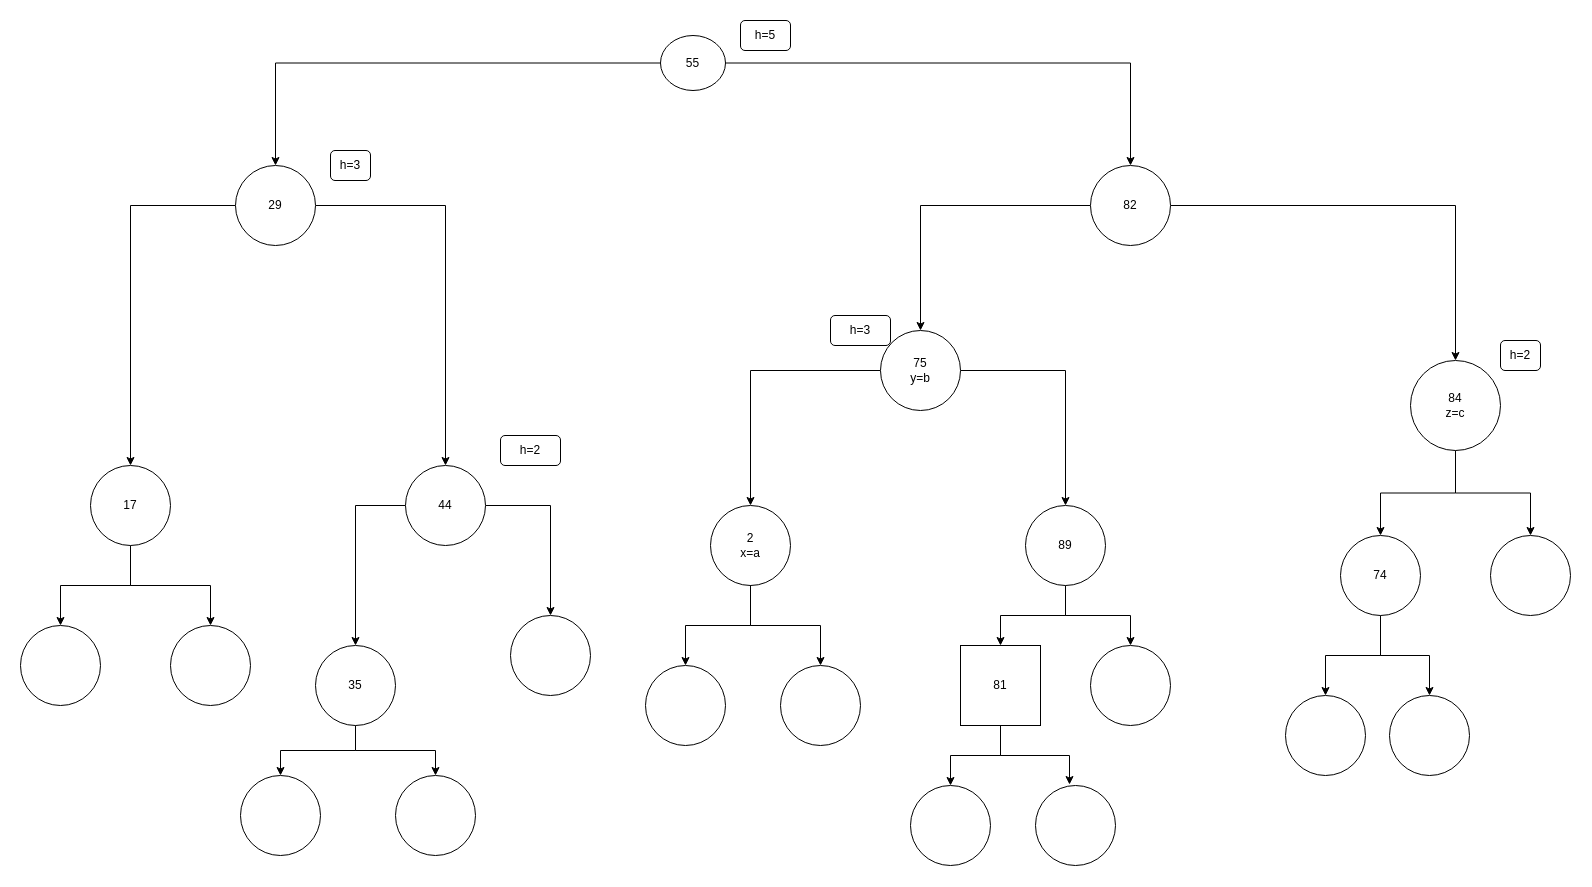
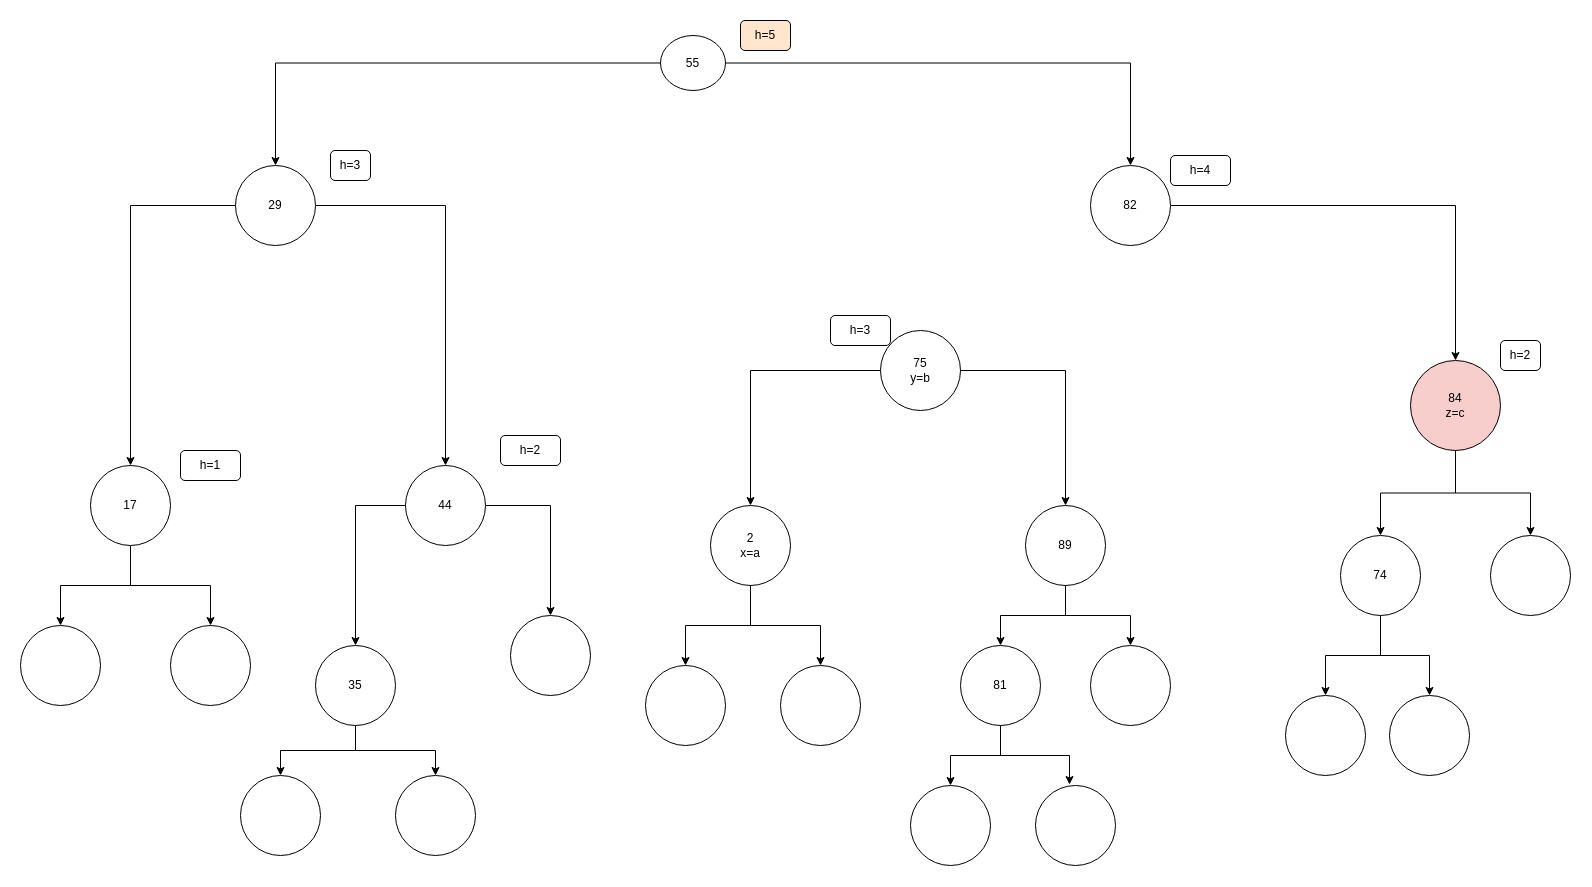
  <mxCell id="0" />
  <mxCell id="1" parent="0" />
  <mxCell id="2" value="" style="edgeStyle=orthogonalEdgeStyle;rounded=0;orthogonalLoop=1;jettySize=auto;html=1;entryX=0.5;entryY=0;entryDx=0;entryDy=0;" parent="1" source="4" target="7" edge="1"><mxGeometry relative="1" as="geometry"><mxPoint x="330" y="285" as="targetPoint" /></mxGeometry></mxCell>
  <mxCell id="3" value="" style="edgeStyle=orthogonalEdgeStyle;rounded=0;orthogonalLoop=1;jettySize=auto;html=1;entryX=0.5;entryY=0;entryDx=0;entryDy=0;" edge="1" parent="1" source="4" target="30"><mxGeometry relative="1" as="geometry"><mxPoint x="820" y="75" as="targetPoint" /></mxGeometry></mxCell>
  <mxCell id="4" value="55" style="ellipse;whiteSpace=wrap;html=1;aspect=fixed;" parent="1" vertex="1"><mxGeometry x="660" y="35" width="65" height="55" as="geometry" /></mxCell>
  <mxCell id="5" value="" style="edgeStyle=orthogonalEdgeStyle;rounded=0;orthogonalLoop=1;jettySize=auto;html=1;entryX=0.5;entryY=0;entryDx=0;entryDy=0;" parent="1" source="7" target="13" edge="1"><mxGeometry relative="1" as="geometry"><mxPoint x="270" y="465" as="targetPoint" /></mxGeometry></mxCell>
  <mxCell id="6" value="" style="edgeStyle=orthogonalEdgeStyle;rounded=0;orthogonalLoop=1;jettySize=auto;html=1;entryX=0.5;entryY=0;entryDx=0;entryDy=0;" parent="1" source="7" target="10" edge="1"><mxGeometry relative="1" as="geometry"><mxPoint x="390" y="345" as="targetPoint" /></mxGeometry></mxCell>
  <mxCell id="7" value="29" style="ellipse;whiteSpace=wrap;html=1;aspect=fixed;" parent="1" vertex="1"><mxGeometry x="235" y="165" width="80" height="80" as="geometry" /></mxCell>
  <mxCell id="8" value="" style="edgeStyle=orthogonalEdgeStyle;rounded=0;orthogonalLoop=1;jettySize=auto;html=1;entryX=0.5;entryY=0;entryDx=0;entryDy=0;" parent="1" source="10" target="18" edge="1"><mxGeometry relative="1" as="geometry"><mxPoint x="390" y="605" as="targetPoint" /></mxGeometry></mxCell>
  <mxCell id="9" value="" style="edgeStyle=orthogonalEdgeStyle;rounded=0;orthogonalLoop=1;jettySize=auto;html=1;entryX=0.5;entryY=0;entryDx=0;entryDy=0;" parent="1" source="10" target="21" edge="1"><mxGeometry relative="1" as="geometry"><mxPoint x="565" y="505" as="targetPoint" /></mxGeometry></mxCell>
  <mxCell id="10" value="44" style="ellipse;whiteSpace=wrap;html=1;aspect=fixed;" parent="1" vertex="1"><mxGeometry x="405" y="465" width="80" height="80" as="geometry" /></mxCell>
  <mxCell id="11" value="" style="edgeStyle=orthogonalEdgeStyle;rounded=0;orthogonalLoop=1;jettySize=auto;html=1;entryX=0.5;entryY=0;entryDx=0;entryDy=0;" parent="1" source="13" target="15" edge="1"><mxGeometry relative="1" as="geometry"><mxPoint x="100" y="615" as="targetPoint" /></mxGeometry></mxCell>
  <mxCell id="12" value="" style="edgeStyle=orthogonalEdgeStyle;rounded=0;orthogonalLoop=1;jettySize=auto;html=1;entryX=0.5;entryY=0;entryDx=0;entryDy=0;" parent="1" source="13" target="14" edge="1"><mxGeometry relative="1" as="geometry"><mxPoint x="250" y="505" as="targetPoint" /></mxGeometry></mxCell>
  <mxCell id="13" value="17" style="ellipse;whiteSpace=wrap;html=1;aspect=fixed;" parent="1" vertex="1"><mxGeometry x="90" y="465" width="80" height="80" as="geometry" /></mxCell>
  <mxCell id="14" value="" style="ellipse;whiteSpace=wrap;html=1;aspect=fixed;" parent="1" vertex="1"><mxGeometry x="170" y="625" width="80" height="80" as="geometry" /></mxCell>
  <mxCell id="15" value="" style="ellipse;whiteSpace=wrap;html=1;aspect=fixed;" parent="1" vertex="1"><mxGeometry x="20" y="625" width="80" height="80" as="geometry" /></mxCell>
  <mxCell id="16" value="" style="edgeStyle=orthogonalEdgeStyle;rounded=0;orthogonalLoop=1;jettySize=auto;html=1;entryX=0.5;entryY=0;entryDx=0;entryDy=0;" parent="1" source="18" target="20" edge="1"><mxGeometry relative="1" as="geometry"><mxPoint x="360" y="775" as="targetPoint" /></mxGeometry></mxCell>
  <mxCell id="17" value="" style="edgeStyle=orthogonalEdgeStyle;rounded=0;orthogonalLoop=1;jettySize=auto;html=1;entryX=0.5;entryY=0;entryDx=0;entryDy=0;" parent="1" source="18" target="19" edge="1"><mxGeometry relative="1" as="geometry"><mxPoint x="480" y="655" as="targetPoint" /></mxGeometry></mxCell>
  <mxCell id="18" value="35" style="ellipse;whiteSpace=wrap;html=1;aspect=fixed;" parent="1" vertex="1"><mxGeometry x="315" y="645" width="80" height="80" as="geometry" /></mxCell>
  <mxCell id="19" value="" style="ellipse;whiteSpace=wrap;html=1;aspect=fixed;" parent="1" vertex="1"><mxGeometry x="395" y="775" width="80" height="80" as="geometry" /></mxCell>
  <mxCell id="20" value="" style="ellipse;whiteSpace=wrap;html=1;aspect=fixed;" parent="1" vertex="1"><mxGeometry x="240" y="775" width="80" height="80" as="geometry" /></mxCell>
  <mxCell id="21" value="" style="ellipse;whiteSpace=wrap;html=1;aspect=fixed;" parent="1" vertex="1"><mxGeometry x="510" y="615" width="80" height="80" as="geometry" /></mxCell>
  <mxCell id="22" value="" style="edgeStyle=orthogonalEdgeStyle;rounded=0;orthogonalLoop=1;jettySize=auto;html=1;entryX=0.5;entryY=0;entryDx=0;entryDy=0;" edge="1" parent="1" source="24" target="41"><mxGeometry relative="1" as="geometry"><mxPoint x="1320" y="405" as="targetPoint" /></mxGeometry></mxCell>
  <mxCell id="23" value="" style="edgeStyle=orthogonalEdgeStyle;rounded=0;orthogonalLoop=1;jettySize=auto;html=1;entryX=0.5;entryY=0;entryDx=0;entryDy=0;" edge="1" parent="1" source="24" target="31"><mxGeometry relative="1" as="geometry"><mxPoint x="1570" y="405" as="targetPoint" /></mxGeometry></mxCell>
- <mxCell id="24" value="84&lt;br&gt;z=c" style="ellipse;whiteSpace=wrap;html=1;aspect=fixed;" parent="1" vertex="1"><mxGeometry x="1410" y="360" width="90" height="90" as="geometry" /></mxCell>
+ <mxCell id="24" value="84&lt;br&gt;z=c" style="ellipse;whiteSpace=wrap;html=1;aspect=fixed;fillColor=#f8cecc;" parent="1" vertex="1"><mxGeometry x="1410" y="360" width="90" height="90" as="geometry" /></mxCell>
  <mxCell id="25" value="2&lt;br&gt;x=a" style="ellipse;whiteSpace=wrap;html=1;aspect=fixed;" parent="1" vertex="1"><mxGeometry x="710" y="505" width="80" height="80" as="geometry" /></mxCell>
  <mxCell id="26" value="" style="edgeStyle=orthogonalEdgeStyle;rounded=0;orthogonalLoop=1;jettySize=auto;html=1;entryX=0.5;entryY=0;entryDx=0;entryDy=0;exitX=0.5;exitY=1;exitDx=0;exitDy=0;" parent="1" source="48" target="38" edge="1"><mxGeometry relative="1" as="geometry"><mxPoint x="1050" y="685" as="targetPoint" /><mxPoint x="1050" y="625" as="sourcePoint" /></mxGeometry></mxCell>
  <mxCell id="27" value="" style="edgeStyle=orthogonalEdgeStyle;rounded=0;orthogonalLoop=1;jettySize=auto;html=1;entryX=0.5;entryY=0;entryDx=0;entryDy=0;exitX=0.5;exitY=1;exitDx=0;exitDy=0;" parent="1" source="48" target="32" edge="1"><mxGeometry relative="1" as="geometry"><mxPoint x="1170" y="565" as="targetPoint" /><mxPoint x="1050" y="625" as="sourcePoint" /></mxGeometry></mxCell>
  <mxCell id="28" value="" style="edgeStyle=orthogonalEdgeStyle;rounded=0;orthogonalLoop=1;jettySize=auto;html=1;entryX=0.5;entryY=0;entryDx=0;entryDy=0;" edge="1" parent="1" source="30" target="24"><mxGeometry relative="1" as="geometry"><mxPoint x="1220" y="205" as="targetPoint" /></mxGeometry></mxCell>
- <mxCell id="29" value="" style="edgeStyle=orthogonalEdgeStyle;rounded=0;orthogonalLoop=1;jettySize=auto;html=1;entryX=0.5;entryY=0;entryDx=0;entryDy=0;" edge="1" parent="1" source="30" target="35"><mxGeometry relative="1" as="geometry"><mxPoint x="1010" y="205" as="targetPoint" /></mxGeometry></mxCell>
  <mxCell id="30" value="82&lt;br&gt;" style="ellipse;whiteSpace=wrap;html=1;aspect=fixed;" parent="1" vertex="1"><mxGeometry x="1090" y="165" width="80" height="80" as="geometry" /></mxCell>
  <mxCell id="31" value="" style="ellipse;whiteSpace=wrap;html=1;aspect=fixed;" parent="1" vertex="1"><mxGeometry x="1490" y="535" width="80" height="80" as="geometry" /></mxCell>
  <mxCell id="32" value="" style="ellipse;whiteSpace=wrap;html=1;aspect=fixed;" parent="1" vertex="1"><mxGeometry x="1090" y="645" width="80" height="80" as="geometry" /></mxCell>
  <mxCell id="33" value="" style="edgeStyle=orthogonalEdgeStyle;rounded=0;orthogonalLoop=1;jettySize=auto;html=1;" edge="1" parent="1" source="35" target="25"><mxGeometry relative="1" as="geometry" /></mxCell>
  <mxCell id="34" value="" style="edgeStyle=orthogonalEdgeStyle;rounded=0;orthogonalLoop=1;jettySize=auto;html=1;" edge="1" parent="1" source="35" target="48"><mxGeometry relative="1" as="geometry"><mxPoint x="1050" y="515" as="targetPoint" /></mxGeometry></mxCell>
  <mxCell id="35" value="75&lt;br&gt;y=b" style="ellipse;whiteSpace=wrap;html=1;aspect=fixed;" parent="1" vertex="1"><mxGeometry x="880" y="330" width="80" height="80" as="geometry" /></mxCell>
  <mxCell id="36" value="" style="edgeStyle=orthogonalEdgeStyle;rounded=0;orthogonalLoop=1;jettySize=auto;html=1;entryX=0.5;entryY=0;entryDx=0;entryDy=0;" parent="1" source="38" target="44" edge="1"><mxGeometry relative="1" as="geometry"><mxPoint x="980" y="805" as="targetPoint" /></mxGeometry></mxCell>
  <mxCell id="37" value="" style="edgeStyle=orthogonalEdgeStyle;rounded=0;orthogonalLoop=1;jettySize=auto;html=1;entryX=0.425;entryY=-0.012;entryDx=0;entryDy=0;entryPerimeter=0;" parent="1" source="38" target="45" edge="1"><mxGeometry relative="1" as="geometry" /></mxCell>
- <mxCell id="38" value="81" style="whiteSpace=wrap;html=1;aspect=fixed;rounded=0;" parent="1" vertex="1"><mxGeometry x="960" y="645" width="80" height="80" as="geometry" /></mxCell>
+ <mxCell id="38" value="81" style="ellipse;whiteSpace=wrap;html=1;aspect=fixed;" parent="1" vertex="1"><mxGeometry x="960" y="645" width="80" height="80" as="geometry" /></mxCell>
  <mxCell id="39" value="" style="edgeStyle=orthogonalEdgeStyle;rounded=0;orthogonalLoop=1;jettySize=auto;html=1;" edge="1" parent="1" source="41" target="42"><mxGeometry relative="1" as="geometry" /></mxCell>
  <mxCell id="40" value="" style="edgeStyle=orthogonalEdgeStyle;rounded=0;orthogonalLoop=1;jettySize=auto;html=1;" edge="1" parent="1" source="41" target="43"><mxGeometry relative="1" as="geometry" /></mxCell>
  <mxCell id="41" value="74" style="ellipse;whiteSpace=wrap;html=1;aspect=fixed;" parent="1" vertex="1"><mxGeometry x="1340" y="535" width="80" height="80" as="geometry" /></mxCell>
  <mxCell id="42" value="" style="ellipse;whiteSpace=wrap;html=1;aspect=fixed;" vertex="1" parent="1"><mxGeometry x="1285" y="695" width="80" height="80" as="geometry" /></mxCell>
  <mxCell id="43" value="" style="ellipse;whiteSpace=wrap;html=1;aspect=fixed;" vertex="1" parent="1"><mxGeometry x="1389" y="695" width="80" height="80" as="geometry" /></mxCell>
  <mxCell id="44" value="" style="ellipse;whiteSpace=wrap;html=1;aspect=fixed;" parent="1" vertex="1"><mxGeometry x="910" y="785" width="80" height="80" as="geometry" /></mxCell>
  <mxCell id="45" value="" style="ellipse;whiteSpace=wrap;html=1;aspect=fixed;" parent="1" vertex="1"><mxGeometry x="1035" y="785" width="80" height="80" as="geometry" /></mxCell>
  <mxCell id="46" value="" style="edgeStyle=orthogonalEdgeStyle;rounded=0;orthogonalLoop=1;jettySize=auto;html=1;exitX=0.5;exitY=1;exitDx=0;exitDy=0;" parent="1" source="25" target="50" edge="1"><mxGeometry relative="1" as="geometry"><mxPoint x="740" y="605" as="sourcePoint" /></mxGeometry></mxCell>
  <mxCell id="47" value="" style="edgeStyle=orthogonalEdgeStyle;rounded=0;orthogonalLoop=1;jettySize=auto;html=1;exitX=0.5;exitY=1;exitDx=0;exitDy=0;" parent="1" source="25" target="49" edge="1"><mxGeometry relative="1" as="geometry"><mxPoint x="740" y="605" as="sourcePoint" /></mxGeometry></mxCell>
  <mxCell id="48" value="89" style="ellipse;whiteSpace=wrap;html=1;aspect=fixed;" parent="1" vertex="1"><mxGeometry x="1025" y="505" width="80" height="80" as="geometry" /></mxCell>
  <mxCell id="49" value="" style="ellipse;whiteSpace=wrap;html=1;aspect=fixed;" parent="1" vertex="1"><mxGeometry x="645" y="665" width="80" height="80" as="geometry" /></mxCell>
  <mxCell id="50" value="" style="ellipse;whiteSpace=wrap;html=1;aspect=fixed;" parent="1" vertex="1"><mxGeometry x="780" y="665" width="80" height="80" as="geometry" /></mxCell>
+ <mxCell id="51" value="h=1" style="rounded=1;whiteSpace=wrap;html=1;" parent="1" vertex="1"><mxGeometry x="180" y="450" width="60" height="30" as="geometry" /></mxCell>
  <mxCell id="52" value="h=2" style="rounded=1;whiteSpace=wrap;html=1;" parent="1" vertex="1"><mxGeometry x="500" y="435" width="60" height="30" as="geometry" /></mxCell>
  <mxCell id="53" value="h=3" style="rounded=1;whiteSpace=wrap;html=1;" parent="1" vertex="1"><mxGeometry x="330" y="150" width="40" height="30" as="geometry" /></mxCell>
  <mxCell id="54" value="h=3" style="rounded=1;whiteSpace=wrap;html=1;" parent="1" vertex="1"><mxGeometry x="830" y="315" width="60" height="30" as="geometry" /></mxCell>
  <mxCell id="55" value="h=2" style="rounded=1;whiteSpace=wrap;html=1;" parent="1" vertex="1"><mxGeometry x="1500" y="340" width="40" height="30" as="geometry" /></mxCell>
- <mxCell id="57" value="h=5" style="rounded=1;whiteSpace=wrap;html=1;" parent="1" vertex="1"><mxGeometry x="740" y="20" width="50" height="30" as="geometry" /></mxCell>
+ <mxCell id="56" value="h=4" style="rounded=1;whiteSpace=wrap;html=1;" parent="1" vertex="1"><mxGeometry x="1170" y="155" width="60" height="30" as="geometry" /></mxCell>
+ <mxCell id="57" value="h=5" style="rounded=1;whiteSpace=wrap;html=1;fillColor=#ffe6cc;" parent="1" vertex="1"><mxGeometry x="740" y="20" width="50" height="30" as="geometry" /></mxCell>
